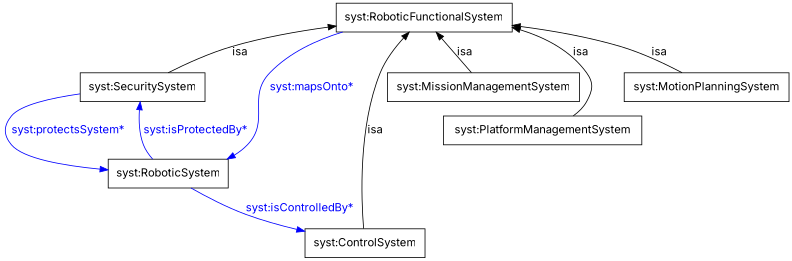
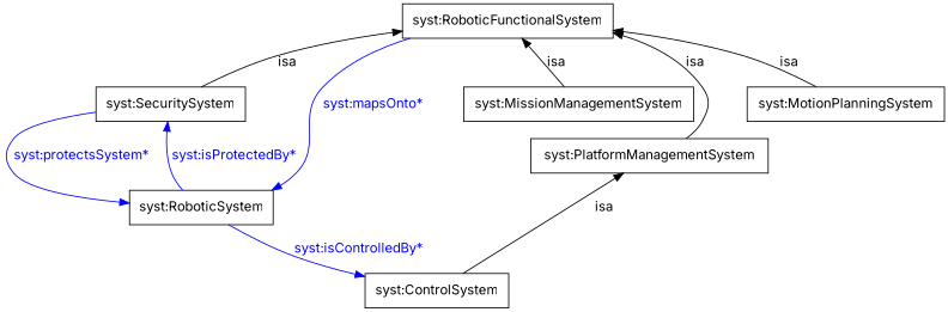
  digraph {
    fontname=Inter
    node [color="0.0,0.0,0.0" fontcolor="0.0,0.0,0.0" fontname=Inter shape=box]
    edge [color="0.0,0.0,0.0" fontcolor="0.0,0.0,0.0" fontname=Inter dir=back]
    n1 [height=0.50 label="syst:SecuritySystem" width=2.17]
    n2 [height=0.50 label="syst:RoboticSystem" width=2.08]
    n3 [height=0.50 label="syst:ControlSystem" width=2.08]
    n4 [height=0.50 label="syst:RoboticFunctionalSystem" width=3.06]
    n5 [height=0.50 label="syst:MissionManagementSystem" width=3.33]
    n6 [height=0.50 label="syst:PlatformManagementSystem" width=3.44]
    n7 [height=0.50 label="syst:MotionPlanningSystem" width=2.86]
    n1 -> n2 [color="0.6666667,1.0,1.0" fontcolor="0.6666667,1.0,1.0" label="syst:protectsSystem*" style=filled dir=""]
    n2 -> n1 [color="0.6666667,1.0,1.0" fontcolor="0.6666667,1.0,1.0" label="syst:isProtectedBy*" style=filled dir=""]
    n2 -> n3 [color="0.6666667,1.0,1.0" fontcolor="0.6666667,1.0,1.0" label="syst:isControlledBy*" style=solid dir=""]
    n4 -> n1 [label=isa]
    n4 -> n2 [color="0.6666667,1.0,1.0" fontcolor="0.6666667,1.0,1.0" label="syst:mapsOnto*" style=filled dir=""]
-   n4 -> n3 [label=isa]
+   n6 -> n3 [label=isa]
    n4 -> n5 [label=isa]
    n4 -> n6 [label=isa]
    n4 -> n7 [label=isa]
  }
